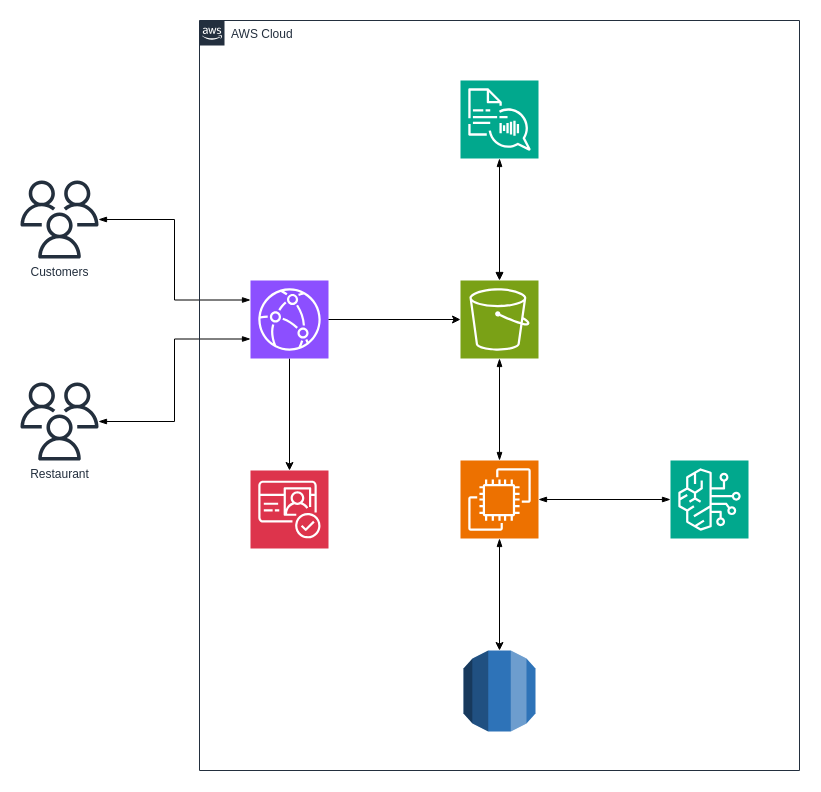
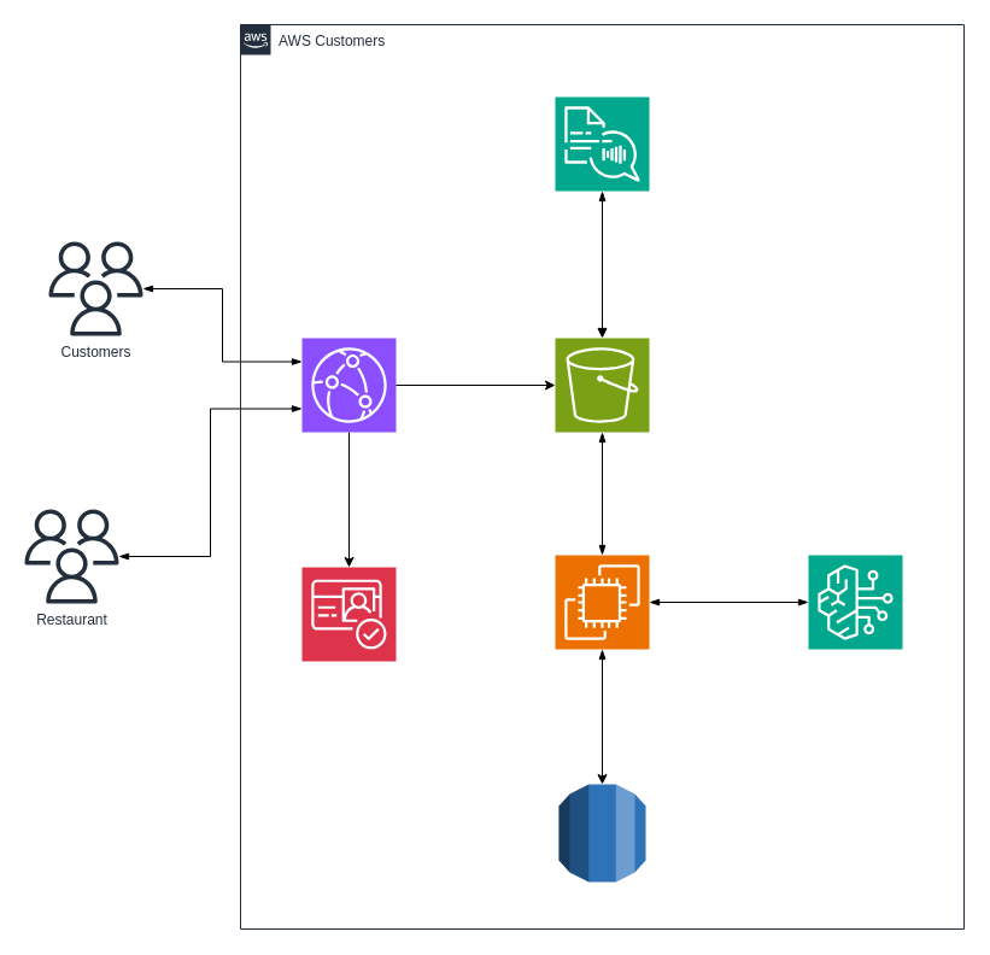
  <mxCell id="0" />
  <mxCell id="1" parent="0" />
  <mxCell id="2" style="edgeStyle=orthogonalEdgeStyle;rounded=0;orthogonalLoop=1;jettySize=auto;html=1;" edge="1" parent="1" source="3" target="18"><mxGeometry relative="1" as="geometry" /></mxCell>
  <mxCell id="3" value="" style="sketch=0;points=[[0,0,0],[0.25,0,0],[0.5,0,0],[0.75,0,0],[1,0,0],[0,1,0],[0.25,1,0],[0.5,1,0],[0.75,1,0],[1,1,0],[0,0.25,0],[0,0.5,0],[0,0.75,0],[1,0.25,0],[1,0.5,0],[1,0.75,0]];outlineConnect=0;fontColor=#232F3E;fillColor=#8C4FFF;strokeColor=#ffffff;dashed=0;verticalLabelPosition=bottom;verticalAlign=top;align=center;html=1;fontSize=12;fontStyle=0;aspect=fixed;shape=mxgraph.aws4.resourceIcon;resIcon=mxgraph.aws4.cloudfront;" vertex="1" parent="1"><mxGeometry x="250" y="280" width="78" height="78" as="geometry" /></mxCell>
  <mxCell id="4" style="edgeStyle=orthogonalEdgeStyle;rounded=0;orthogonalLoop=1;jettySize=auto;html=1;startArrow=blockThin;startFill=1;endArrow=blockThin;endFill=1;" edge="1" parent="1" source="5" target="6"><mxGeometry relative="1" as="geometry" /></mxCell>
  <mxCell id="5" value="" style="sketch=0;points=[[0,0,0],[0.25,0,0],[0.5,0,0],[0.75,0,0],[1,0,0],[0,1,0],[0.25,1,0],[0.5,1,0],[0.75,1,0],[1,1,0],[0,0.25,0],[0,0.5,0],[0,0.75,0],[1,0.25,0],[1,0.5,0],[1,0.75,0]];outlineConnect=0;fontColor=#232F3E;fillColor=#7AA116;strokeColor=#ffffff;dashed=0;verticalLabelPosition=bottom;verticalAlign=top;align=center;html=1;fontSize=12;fontStyle=0;aspect=fixed;shape=mxgraph.aws4.resourceIcon;resIcon=mxgraph.aws4.s3;" vertex="1" parent="1"><mxGeometry x="460" y="280" width="78" height="78" as="geometry" /></mxCell>
  <mxCell id="6" value="" style="sketch=0;points=[[0,0,0],[0.25,0,0],[0.5,0,0],[0.75,0,0],[1,0,0],[0,1,0],[0.25,1,0],[0.5,1,0],[0.75,1,0],[1,1,0],[0,0.25,0],[0,0.5,0],[0,0.75,0],[1,0.25,0],[1,0.5,0],[1,0.75,0]];outlineConnect=0;fontColor=#232F3E;fillColor=#ED7100;strokeColor=#ffffff;dashed=0;verticalLabelPosition=bottom;verticalAlign=top;align=center;html=1;fontSize=12;fontStyle=0;aspect=fixed;shape=mxgraph.aws4.resourceIcon;resIcon=mxgraph.aws4.ec2;" vertex="1" parent="1"><mxGeometry x="460" y="460" width="78" height="78" as="geometry" /></mxCell>
  <mxCell id="7" value="" style="sketch=0;points=[[0,0,0],[0.25,0,0],[0.5,0,0],[0.75,0,0],[1,0,0],[0,1,0],[0.25,1,0],[0.5,1,0],[0.75,1,0],[1,1,0],[0,0.25,0],[0,0.5,0],[0,0.75,0],[1,0.25,0],[1,0.5,0],[1,0.75,0]];outlineConnect=0;fontColor=#232F3E;fillColor=#01A88D;strokeColor=#ffffff;dashed=0;verticalLabelPosition=bottom;verticalAlign=top;align=center;html=1;fontSize=12;fontStyle=0;aspect=fixed;shape=mxgraph.aws4.resourceIcon;resIcon=mxgraph.aws4.bedrock;" vertex="1" parent="1"><mxGeometry x="670" y="460" width="78" height="78" as="geometry" /></mxCell>
  <mxCell id="8" value="" style="outlineConnect=0;dashed=0;verticalLabelPosition=bottom;verticalAlign=top;align=center;html=1;shape=mxgraph.aws3.rds;fillColor=#2E73B8;gradientColor=none;" vertex="1" parent="1"><mxGeometry x="463" y="650" width="72" height="81" as="geometry" /></mxCell>
  <mxCell id="9" style="edgeStyle=orthogonalEdgeStyle;rounded=0;orthogonalLoop=1;jettySize=auto;html=1;entryX=0;entryY=0.5;entryDx=0;entryDy=0;entryPerimeter=0;" edge="1" parent="1" source="3" target="5"><mxGeometry relative="1" as="geometry" /></mxCell>
  <mxCell id="10" style="edgeStyle=orthogonalEdgeStyle;rounded=0;orthogonalLoop=1;jettySize=auto;html=1;endArrow=blockThin;endFill=1;startArrow=blockThin;startFill=1;entryX=0;entryY=0.25;entryDx=0;entryDy=0;entryPerimeter=0;" edge="1" parent="1" source="11" target="3"><mxGeometry relative="1" as="geometry" /></mxCell>
- <mxCell id="11" value="Customers" style="sketch=0;outlineConnect=0;fontColor=#232F3E;gradientColor=none;fillColor=#232F3D;strokeColor=none;dashed=0;verticalLabelPosition=bottom;verticalAlign=top;align=center;html=1;fontSize=12;fontStyle=0;aspect=fixed;pointerEvents=1;shape=mxgraph.aws4.users;" vertex="1" parent="1"><mxGeometry x="20" y="180" width="78" height="78" as="geometry" /></mxCell>
+ <mxCell id="11" value="Customers" style="sketch=0;outlineConnect=0;fontColor=#232F3E;gradientColor=none;fillColor=#232F3D;strokeColor=none;dashed=0;verticalLabelPosition=bottom;verticalAlign=top;align=center;html=1;fontSize=12;fontStyle=0;aspect=fixed;pointerEvents=1;shape=mxgraph.aws4.users;" vertex="1" parent="1"><mxGeometry x="40" y="200" width="78" height="78" as="geometry" /></mxCell>
  <mxCell id="12" style="edgeStyle=orthogonalEdgeStyle;rounded=0;orthogonalLoop=1;jettySize=auto;html=1;entryX=0;entryY=0.5;entryDx=0;entryDy=0;entryPerimeter=0;startArrow=blockThin;startFill=1;endArrow=blockThin;endFill=1;" edge="1" parent="1" source="6" target="7"><mxGeometry relative="1" as="geometry" /></mxCell>
  <mxCell id="13" style="edgeStyle=orthogonalEdgeStyle;rounded=0;orthogonalLoop=1;jettySize=auto;html=1;startArrow=blockThin;startFill=1;endArrow=block;endFill=1;" edge="1" parent="1" source="14" target="5"><mxGeometry relative="1" as="geometry" /></mxCell>
  <mxCell id="14" value="" style="sketch=0;points=[[0,0,0],[0.25,0,0],[0.5,0,0],[0.75,0,0],[1,0,0],[0,1,0],[0.25,1,0],[0.5,1,0],[0.75,1,0],[1,1,0],[0,0.25,0],[0,0.5,0],[0,0.75,0],[1,0.25,0],[1,0.5,0],[1,0.75,0]];outlineConnect=0;fontColor=#232F3E;fillColor=#01A88D;strokeColor=#ffffff;dashed=0;verticalLabelPosition=bottom;verticalAlign=top;align=center;html=1;fontSize=12;fontStyle=0;aspect=fixed;shape=mxgraph.aws4.resourceIcon;resIcon=mxgraph.aws4.polly;" vertex="1" parent="1"><mxGeometry x="460" y="80" width="78" height="78" as="geometry" /></mxCell>
  <mxCell id="15" style="edgeStyle=orthogonalEdgeStyle;rounded=0;orthogonalLoop=1;jettySize=auto;html=1;entryX=0.5;entryY=0;entryDx=0;entryDy=0;entryPerimeter=0;startArrow=blockThin;startFill=1;" edge="1" parent="1" source="6" target="8"><mxGeometry relative="1" as="geometry" /></mxCell>
- <mxCell id="16" value="Restaurant" style="sketch=0;outlineConnect=0;fontColor=#232F3E;gradientColor=none;fillColor=#232F3D;strokeColor=none;dashed=0;verticalLabelPosition=bottom;verticalAlign=top;align=center;html=1;fontSize=12;fontStyle=0;aspect=fixed;pointerEvents=1;shape=mxgraph.aws4.users;" vertex="1" parent="1"><mxGeometry x="20" y="382" width="78" height="78" as="geometry" /></mxCell>
+ <mxCell id="16" value="Restaurant" style="sketch=0;outlineConnect=0;fontColor=#232F3E;gradientColor=none;fillColor=#232F3D;strokeColor=none;dashed=0;verticalLabelPosition=bottom;verticalAlign=top;align=center;html=1;fontSize=12;fontStyle=0;aspect=fixed;pointerEvents=1;shape=mxgraph.aws4.users;" vertex="1" parent="1"><mxGeometry x="20" y="422" width="78" height="78" as="geometry" /></mxCell>
  <mxCell id="17" style="edgeStyle=orthogonalEdgeStyle;rounded=0;orthogonalLoop=1;jettySize=auto;html=1;entryX=0;entryY=0.75;entryDx=0;entryDy=0;entryPerimeter=0;endArrow=blockThin;endFill=1;startArrow=blockThin;startFill=1;" edge="1" parent="1" source="16" target="3"><mxGeometry relative="1" as="geometry" /></mxCell>
  <mxCell id="18" value="" style="sketch=0;points=[[0,0,0],[0.25,0,0],[0.5,0,0],[0.75,0,0],[1,0,0],[0,1,0],[0.25,1,0],[0.5,1,0],[0.75,1,0],[1,1,0],[0,0.25,0],[0,0.5,0],[0,0.75,0],[1,0.25,0],[1,0.5,0],[1,0.75,0]];outlineConnect=0;fontColor=#232F3E;fillColor=#DD344C;strokeColor=#ffffff;dashed=0;verticalLabelPosition=bottom;verticalAlign=top;align=center;html=1;fontSize=12;fontStyle=0;aspect=fixed;shape=mxgraph.aws4.resourceIcon;resIcon=mxgraph.aws4.cognito;" vertex="1" parent="1"><mxGeometry x="250" y="470" width="78" height="78" as="geometry" /></mxCell>
- <mxCell id="19" value="AWS Cloud" style="points=[[0,0],[0.25,0],[0.5,0],[0.75,0],[1,0],[1,0.25],[1,0.5],[1,0.75],[1,1],[0.75,1],[0.5,1],[0.25,1],[0,1],[0,0.75],[0,0.5],[0,0.25]];outlineConnect=0;gradientColor=none;html=1;whiteSpace=wrap;fontSize=12;fontStyle=0;container=1;pointerEvents=0;collapsible=0;recursiveResize=0;shape=mxgraph.aws4.group;grIcon=mxgraph.aws4.group_aws_cloud_alt;strokeColor=#232F3E;fillColor=none;verticalAlign=top;align=left;spacingLeft=30;fontColor=#232F3E;dashed=0;" vertex="1" parent="1"><mxGeometry x="199" y="20" width="600" height="750" as="geometry" /></mxCell>
+ <mxCell id="19" value="AWS Customers" style="points=[[0,0],[0.25,0],[0.5,0],[0.75,0],[1,0],[1,0.25],[1,0.5],[1,0.75],[1,1],[0.75,1],[0.5,1],[0.25,1],[0,1],[0,0.75],[0,0.5],[0,0.25]];outlineConnect=0;gradientColor=none;html=1;whiteSpace=wrap;fontSize=12;fontStyle=0;container=1;pointerEvents=0;collapsible=0;recursiveResize=0;shape=mxgraph.aws4.group;grIcon=mxgraph.aws4.group_aws_cloud_alt;strokeColor=#232F3E;fillColor=none;verticalAlign=top;align=left;spacingLeft=30;fontColor=#232F3E;dashed=0;" vertex="1" parent="1"><mxGeometry x="199" y="20" width="600" height="750" as="geometry" /></mxCell>
